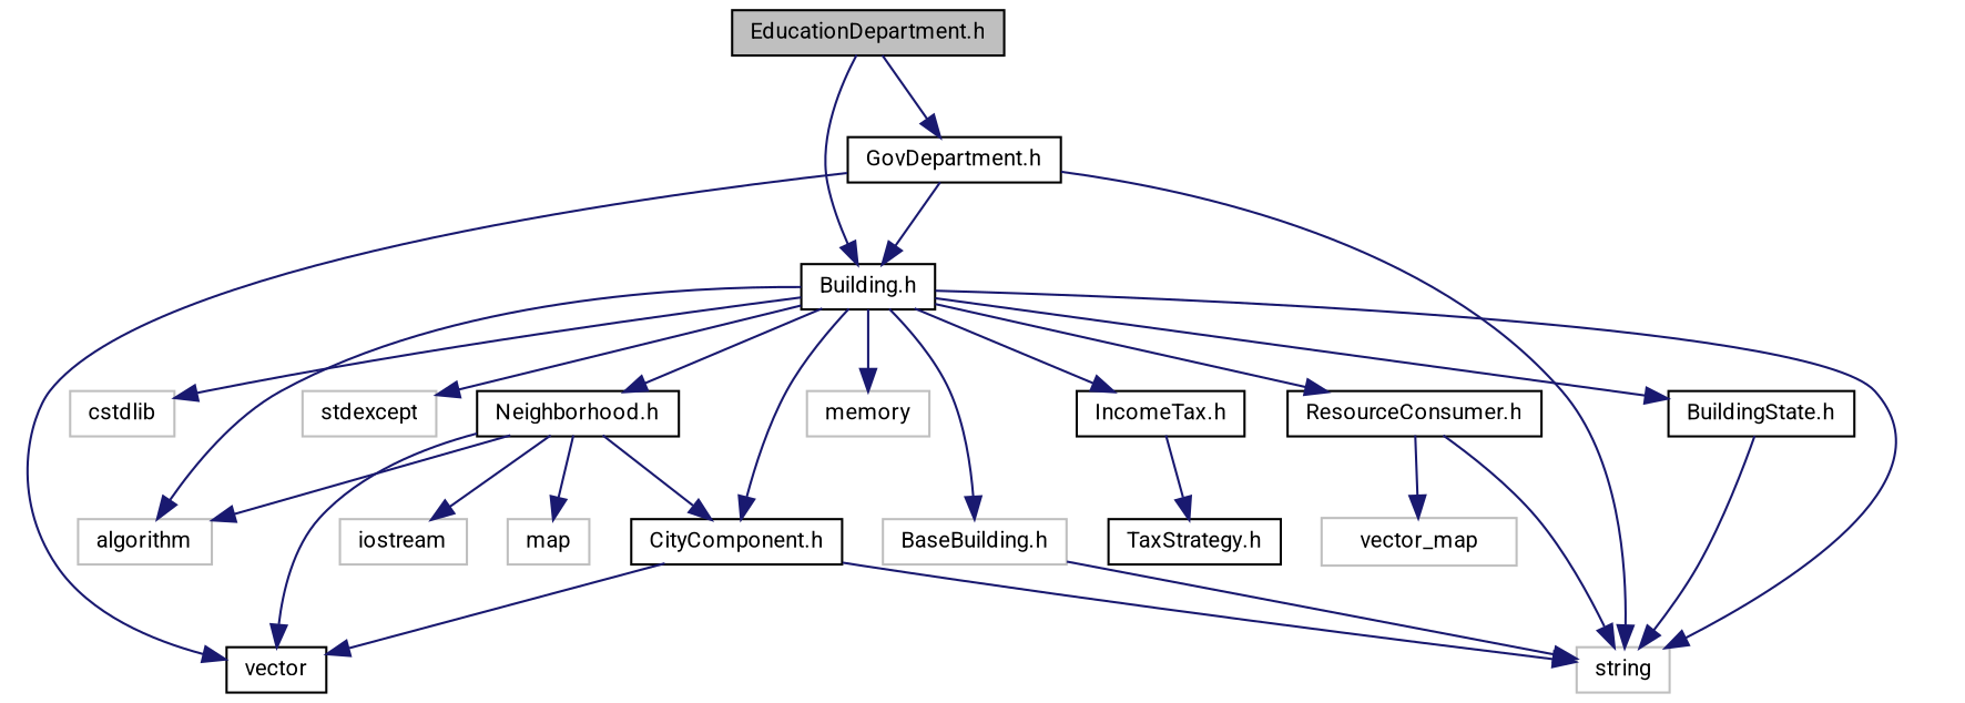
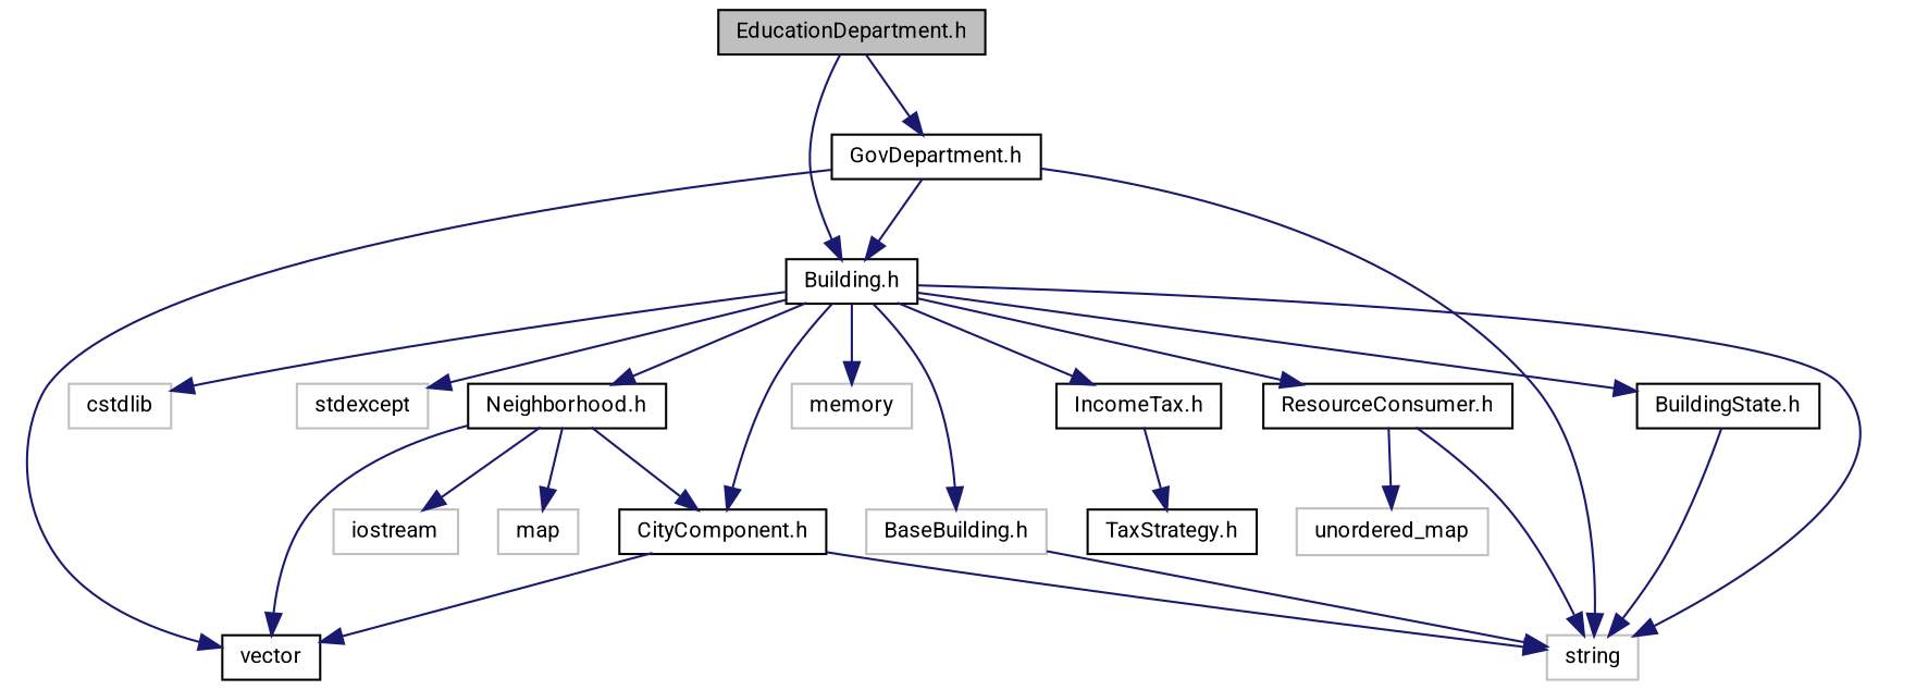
  digraph {
    fontname=Roboto
    node [color=black fillcolor=white fontname=Roboto fontsize=10 shape=record style=filled]
    edge [color=midnightblue fontname=Roboto fontsize=10 labelfontname=Helvetica labelfontsize=10 style=solid]
    n1 [fillcolor=grey75 fontcolor=black height=0.2 label="EducationDepartment.h" width=0.4]
    n2 [height=0.2 label="GovDepartment.h" width=0.4]
    n3 [height=0.2 label="Building.h" width=0.4]
    n4 [height=0.2 label=vector width=0.4]
    n5 [color=grey75 height=0.2 label=string width=0.4]
    n6 [height=0.2 label="CityComponent.h" width=0.4]
    n7 [color=grey75 height=0.2 label="BaseBuilding.h" width=0.4]
    n8 [color=grey75 height=0.2 label=cstdlib width=0.4]
-   n9 [color=grey75 height=0.2 label=algorithm width=0.4]
    n10 [color=grey75 height=0.2 label=stdexcept width=0.4]
    n11 [height=0.2 label="BuildingState.h" width=0.4]
    n12 [height=0.2 label="Neighborhood.h" width=0.4]
    n13 [color=grey75 height=0.2 label=memory width=0.4]
    n14 [height=0.2 label="ResourceConsumer.h" width=0.4]
    n15 [height=0.2 label="IncomeTax.h" width=0.4]
    n16 [color=grey75 height=0.2 label=map width=0.4]
    n17 [color=grey75 height=0.2 label=iostream width=0.4]
-   n18 [color=grey75 height=0.2 label=vector_map width=0.4]
+   n18 [color=grey75 height=0.2 label=unordered_map width=0.4]
    n19 [height=0.2 label="TaxStrategy.h" width=0.4]
    n1 -> n2
    n1 -> n3
    n2 -> n3
    n2 -> n4
    n2 -> n5
    n3 -> n5
    n3 -> n6
    n3 -> n7
    n3 -> n8
-   n3 -> n9
    n3 -> n10
    n3 -> n11
    n3 -> n12
    n3 -> n13
    n3 -> n14
    n3 -> n15
    n6 -> n4
    n6 -> n5
    n7 -> n5
    n11 -> n5
    n12 -> n4
    n12 -> n6
-   n12 -> n9
    n12 -> n16
    n12 -> n17
    n14 -> n5
    n14 -> n18
    n15 -> n19
  }
